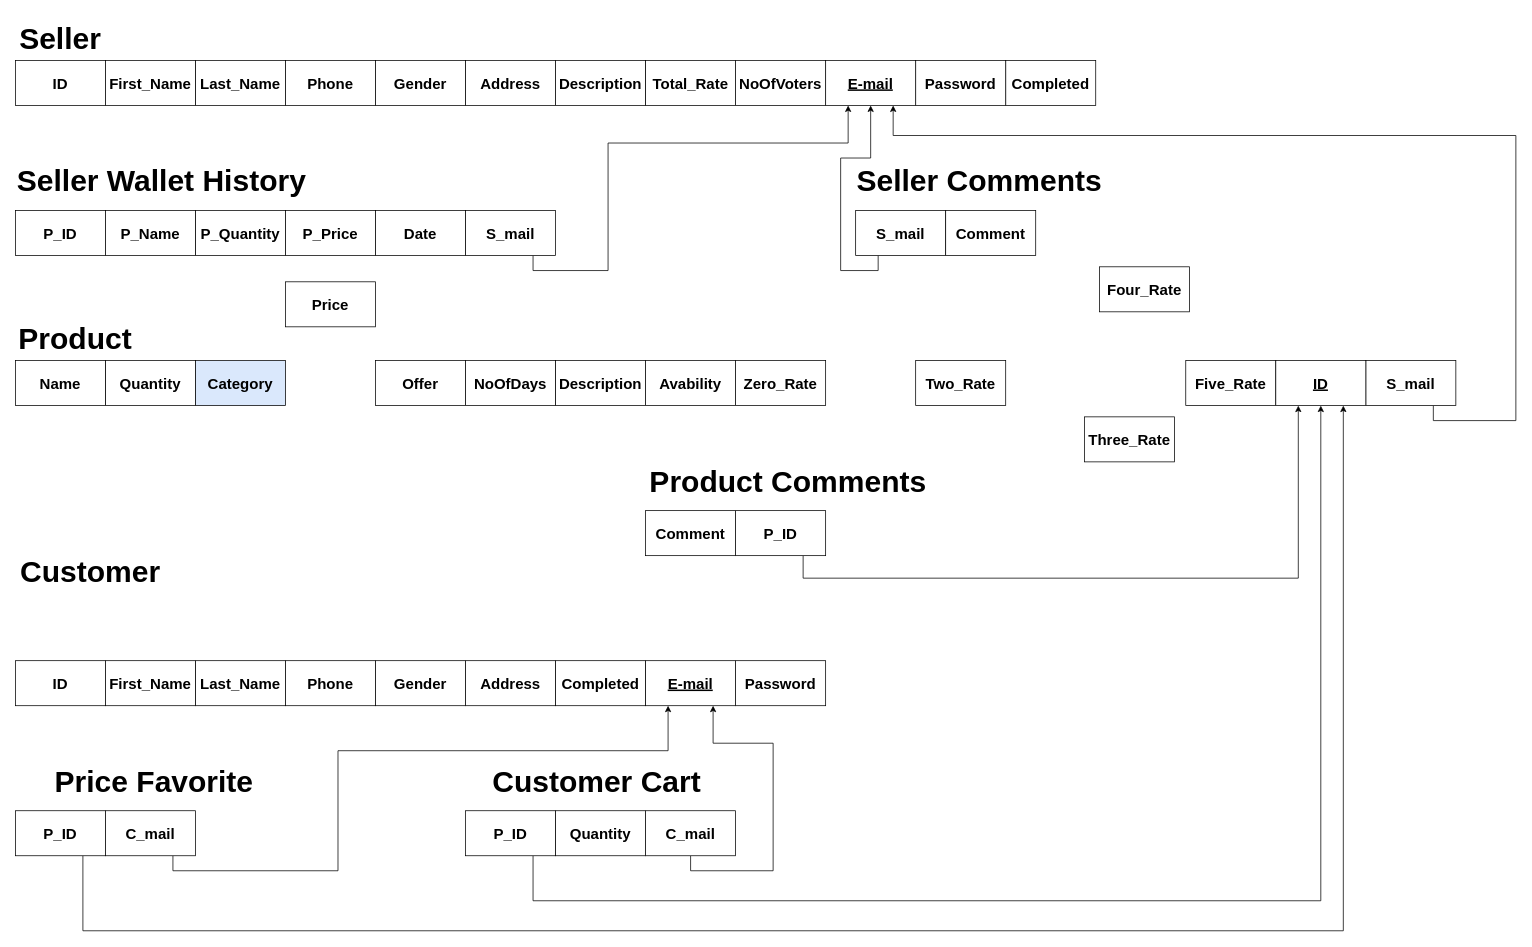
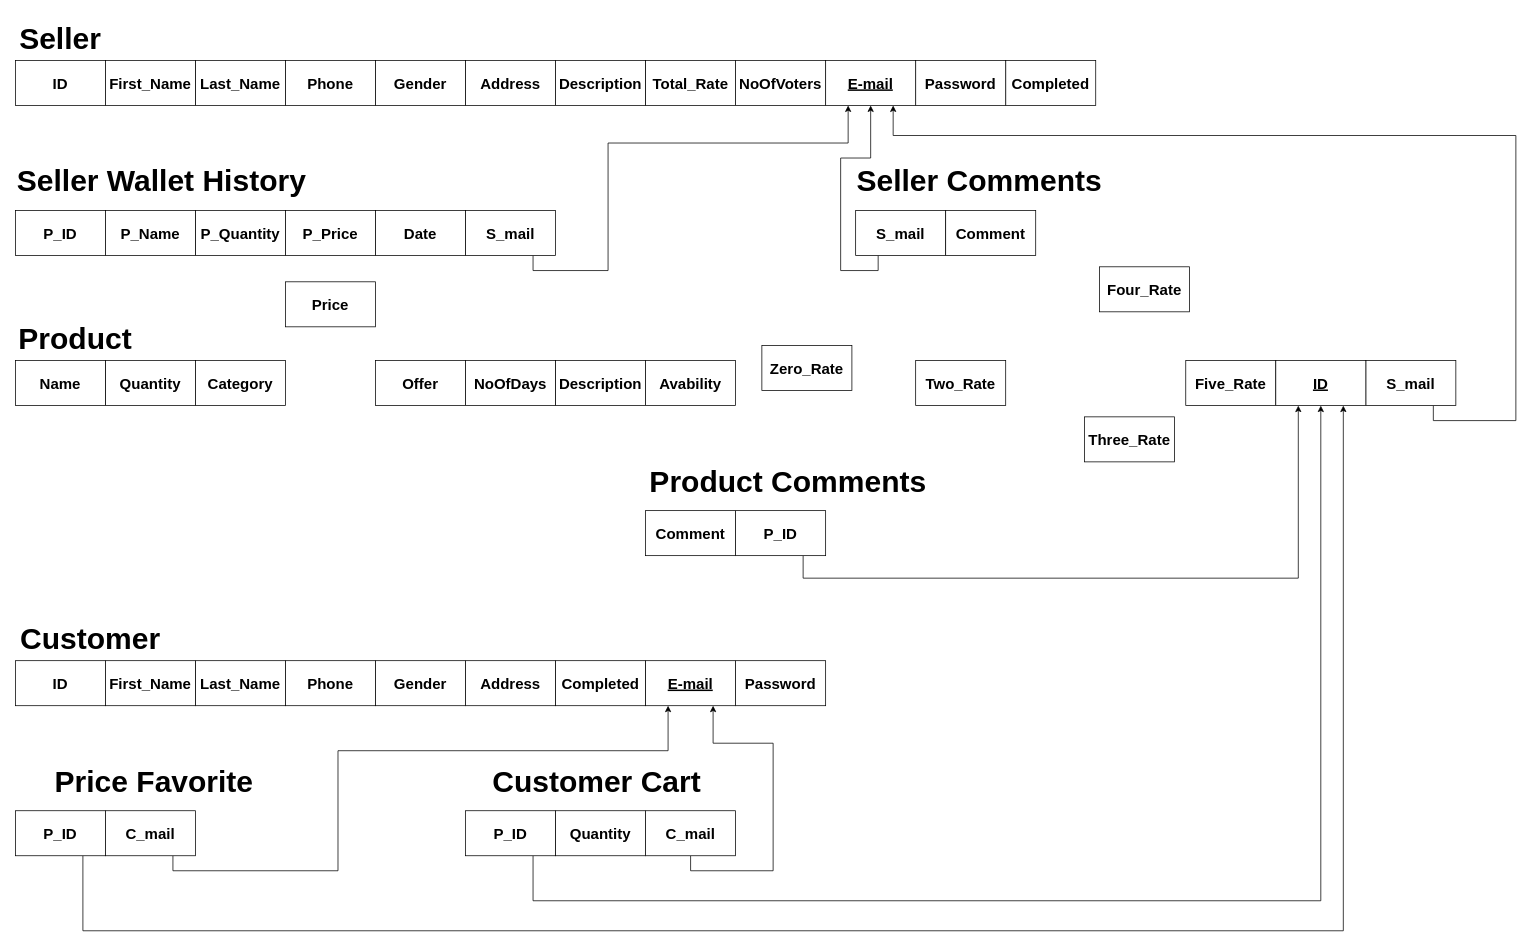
  <mxCell id="0" />
  <mxCell id="1" parent="0" />
  <mxCell id="2" style="edgeStyle=orthogonalEdgeStyle;rounded=0;orthogonalLoop=1;jettySize=auto;html=1;exitX=0.25;exitY=1;exitDx=0;exitDy=0;entryX=0.5;entryY=1;entryDx=0;entryDy=0;" parent="1" source="3" target="7" edge="1"><mxGeometry relative="1" as="geometry"><Array as="points"><mxPoint x="1170" y="360" /><mxPoint x="1120" y="360" /><mxPoint x="1120" y="210" /><mxPoint x="1160" y="210" /></Array></mxGeometry></mxCell>
  <mxCell id="3" value="&lt;span style=&quot;font-size: 20px&quot;&gt;&lt;b&gt;S_mail&lt;/b&gt;&lt;/span&gt;" style="rounded=0;whiteSpace=wrap;html=1;" parent="1" vertex="1"><mxGeometry x="1140" y="280" width="120" height="60" as="geometry" /></mxCell>
  <mxCell id="4" value="&lt;span style=&quot;font-size: 20px&quot;&gt;&lt;b&gt;Last_Name&lt;/b&gt;&lt;/span&gt;" style="rounded=0;whiteSpace=wrap;html=1;" parent="1" vertex="1"><mxGeometry x="260" y="80" width="120" height="60" as="geometry" /></mxCell>
  <mxCell id="5" value="&lt;span style=&quot;font-size: 20px&quot;&gt;&lt;b&gt;Completed&lt;/b&gt;&lt;/span&gt;" style="rounded=0;whiteSpace=wrap;html=1;" parent="1" vertex="1"><mxGeometry x="1340" y="80" width="120" height="60" as="geometry" /></mxCell>
  <mxCell id="6" value="&lt;span style=&quot;font-size: 20px&quot;&gt;&lt;b&gt;Password&lt;/b&gt;&lt;/span&gt;" style="rounded=0;whiteSpace=wrap;html=1;" parent="1" vertex="1"><mxGeometry x="1220" y="80" width="120" height="60" as="geometry" /></mxCell>
  <mxCell id="7" value="&lt;span style=&quot;font-size: 20px&quot;&gt;&lt;b&gt;&lt;u&gt;E-mail&lt;/u&gt;&lt;/b&gt;&lt;/span&gt;" style="rounded=0;whiteSpace=wrap;html=1;" parent="1" vertex="1"><mxGeometry x="1100" y="80" width="120" height="60" as="geometry" /></mxCell>
  <mxCell id="8" value="&lt;span style=&quot;font-size: 20px&quot;&gt;&lt;b&gt;NoOfVoters&lt;/b&gt;&lt;/span&gt;" style="rounded=0;whiteSpace=wrap;html=1;" parent="1" vertex="1"><mxGeometry x="980" y="80" width="120" height="60" as="geometry" /></mxCell>
  <mxCell id="9" value="&lt;b&gt;&lt;font style=&quot;font-size: 20px&quot;&gt;ID&lt;/font&gt;&lt;/b&gt;" style="rounded=0;whiteSpace=wrap;html=1;" parent="1" vertex="1"><mxGeometry x="20" y="80" width="120" height="60" as="geometry" /></mxCell>
  <mxCell id="10" value="&lt;b&gt;&lt;font style=&quot;font-size: 20px&quot;&gt;First_Name&lt;/font&gt;&lt;/b&gt;" style="rounded=0;whiteSpace=wrap;html=1;" parent="1" vertex="1"><mxGeometry x="140" y="80" width="120" height="60" as="geometry" /></mxCell>
  <mxCell id="11" value="&lt;span style=&quot;font-size: 20px&quot;&gt;&lt;b&gt;Phone&lt;/b&gt;&lt;/span&gt;" style="rounded=0;whiteSpace=wrap;html=1;" parent="1" vertex="1"><mxGeometry x="380" y="80" width="120" height="60" as="geometry" /></mxCell>
  <mxCell id="12" value="&lt;b&gt;&lt;font style=&quot;font-size: 20px&quot;&gt;Gender&lt;/font&gt;&lt;/b&gt;" style="rounded=0;whiteSpace=wrap;html=1;" parent="1" vertex="1"><mxGeometry x="500" y="80" width="120" height="60" as="geometry" /></mxCell>
  <mxCell id="13" value="&lt;span style=&quot;font-size: 20px&quot;&gt;&lt;b&gt;Description&lt;/b&gt;&lt;/span&gt;" style="rounded=0;whiteSpace=wrap;html=1;" parent="1" vertex="1"><mxGeometry x="740" y="80" width="120" height="60" as="geometry" /></mxCell>
  <mxCell id="14" value="&lt;span style=&quot;font-size: 20px&quot;&gt;&lt;b&gt;Total_Rate&lt;/b&gt;&lt;/span&gt;" style="rounded=0;whiteSpace=wrap;html=1;" parent="1" vertex="1"><mxGeometry x="860" y="80" width="120" height="60" as="geometry" /></mxCell>
  <mxCell id="15" value="&lt;b&gt;&lt;font style=&quot;font-size: 40px&quot;&gt;Seller&lt;/font&gt;&lt;/b&gt;" style="text;html=1;strokeColor=none;fillColor=none;align=center;verticalAlign=middle;whiteSpace=wrap;rounded=0;" parent="1" vertex="1"><mxGeometry x="20" y="20" width="120" height="60" as="geometry" /></mxCell>
  <mxCell id="16" value="&lt;b&gt;&lt;font style=&quot;font-size: 40px&quot;&gt;Seller Comments&lt;/font&gt;&lt;/b&gt;" style="text;html=1;strokeColor=none;fillColor=none;align=center;verticalAlign=middle;whiteSpace=wrap;rounded=0;" parent="1" vertex="1"><mxGeometry x="1140" y="210" width="330" height="60" as="geometry" /></mxCell>
  <mxCell id="17" value="&lt;span style=&quot;font-size: 20px&quot;&gt;&lt;b&gt;Address&lt;/b&gt;&lt;/span&gt;" style="rounded=0;whiteSpace=wrap;html=1;" parent="1" vertex="1"><mxGeometry x="620" y="880" width="120" height="60" as="geometry" /></mxCell>
  <mxCell id="18" value="&lt;span style=&quot;font-size: 20px&quot;&gt;&lt;b&gt;P_Quantity&lt;/b&gt;&lt;/span&gt;" style="rounded=0;whiteSpace=wrap;html=1;" parent="1" vertex="1"><mxGeometry x="260" y="280" width="120" height="60" as="geometry" /></mxCell>
  <mxCell id="19" value="&lt;span style=&quot;font-size: 20px&quot;&gt;&lt;b&gt;P_Price&lt;/b&gt;&lt;/span&gt;" style="rounded=0;whiteSpace=wrap;html=1;" parent="1" vertex="1"><mxGeometry x="380" y="280" width="120" height="60" as="geometry" /></mxCell>
  <mxCell id="20" value="&lt;span style=&quot;font-size: 20px&quot;&gt;&lt;b&gt;Date&lt;/b&gt;&lt;/span&gt;" style="rounded=0;whiteSpace=wrap;html=1;" parent="1" vertex="1"><mxGeometry x="500" y="280" width="120" height="60" as="geometry" /></mxCell>
  <mxCell id="21" value="&lt;span style=&quot;font-size: 20px&quot;&gt;&lt;b&gt;Comment&lt;/b&gt;&lt;/span&gt;" style="rounded=0;whiteSpace=wrap;html=1;" parent="1" vertex="1"><mxGeometry x="1260" y="280" width="120" height="60" as="geometry" /></mxCell>
  <mxCell id="22" value="&lt;b&gt;&lt;font style=&quot;font-size: 40px&quot;&gt;Seller Wallet History&lt;/font&gt;&lt;/b&gt;" style="text;html=1;strokeColor=none;fillColor=none;align=center;verticalAlign=middle;whiteSpace=wrap;rounded=0;" parent="1" vertex="1"><mxGeometry x="20" y="210" width="390" height="60" as="geometry" /></mxCell>
  <mxCell id="23" value="&lt;span style=&quot;font-size: 20px&quot;&gt;&lt;b&gt;P_ID&lt;/b&gt;&lt;/span&gt;" style="rounded=0;whiteSpace=wrap;html=1;" parent="1" vertex="1"><mxGeometry x="20" y="280" width="120" height="60" as="geometry" /></mxCell>
  <mxCell id="24" value="&lt;span style=&quot;font-size: 20px&quot;&gt;&lt;b&gt;P_Name&lt;/b&gt;&lt;/span&gt;" style="rounded=0;whiteSpace=wrap;html=1;" parent="1" vertex="1"><mxGeometry x="140" y="280" width="120" height="60" as="geometry" /></mxCell>
  <mxCell id="25" style="edgeStyle=orthogonalEdgeStyle;rounded=0;orthogonalLoop=1;jettySize=auto;html=1;exitX=0.75;exitY=1;exitDx=0;exitDy=0;entryX=0.25;entryY=1;entryDx=0;entryDy=0;" parent="1" source="26" target="7" edge="1"><mxGeometry relative="1" as="geometry"><Array as="points"><mxPoint x="710" y="360" /><mxPoint x="810" y="360" /><mxPoint x="810" y="190" /><mxPoint x="1130" y="190" /></Array></mxGeometry></mxCell>
  <mxCell id="26" value="&lt;span style=&quot;font-size: 20px&quot;&gt;&lt;b&gt;S_mail&lt;/b&gt;&lt;/span&gt;" style="rounded=0;whiteSpace=wrap;html=1;" parent="1" vertex="1"><mxGeometry x="620" y="280" width="120" height="60" as="geometry" /></mxCell>
  <mxCell id="27" value="&lt;span style=&quot;font-size: 20px&quot;&gt;&lt;b&gt;Last_Name&lt;/b&gt;&lt;/span&gt;" style="rounded=0;whiteSpace=wrap;html=1;" parent="1" vertex="1"><mxGeometry x="260" y="880" width="120" height="60" as="geometry" /></mxCell>
  <mxCell id="28" value="&lt;span style=&quot;font-size: 20px&quot;&gt;&lt;b&gt;Completed&lt;/b&gt;&lt;/span&gt;" style="rounded=0;whiteSpace=wrap;html=1;" parent="1" vertex="1"><mxGeometry x="740" y="880" width="120" height="60" as="geometry" /></mxCell>
  <mxCell id="29" value="&lt;span style=&quot;font-size: 20px&quot;&gt;&lt;b&gt;Password&lt;/b&gt;&lt;/span&gt;" style="rounded=0;whiteSpace=wrap;html=1;" parent="1" vertex="1"><mxGeometry x="980" y="880" width="120" height="60" as="geometry" /></mxCell>
  <mxCell id="30" value="&lt;span style=&quot;font-size: 20px&quot;&gt;&lt;b&gt;&lt;u&gt;E-mail&lt;/u&gt;&lt;/b&gt;&lt;/span&gt;" style="rounded=0;whiteSpace=wrap;html=1;" parent="1" vertex="1"><mxGeometry x="860" y="880" width="120" height="60" as="geometry" /></mxCell>
  <mxCell id="31" value="&lt;b&gt;&lt;font style=&quot;font-size: 20px&quot;&gt;ID&lt;/font&gt;&lt;/b&gt;" style="rounded=0;whiteSpace=wrap;html=1;" parent="1" vertex="1"><mxGeometry x="20" y="880" width="120" height="60" as="geometry" /></mxCell>
  <mxCell id="32" value="&lt;b&gt;&lt;font style=&quot;font-size: 20px&quot;&gt;First_Name&lt;/font&gt;&lt;/b&gt;" style="rounded=0;whiteSpace=wrap;html=1;" parent="1" vertex="1"><mxGeometry x="140" y="880" width="120" height="60" as="geometry" /></mxCell>
  <mxCell id="33" value="&lt;span style=&quot;font-size: 20px&quot;&gt;&lt;b&gt;Phone&lt;/b&gt;&lt;/span&gt;" style="rounded=0;whiteSpace=wrap;html=1;" parent="1" vertex="1"><mxGeometry x="380" y="880" width="120" height="60" as="geometry" /></mxCell>
  <mxCell id="34" value="&lt;b&gt;&lt;font style=&quot;font-size: 20px&quot;&gt;Gender&lt;/font&gt;&lt;/b&gt;" style="rounded=0;whiteSpace=wrap;html=1;" parent="1" vertex="1"><mxGeometry x="500" y="880" width="120" height="60" as="geometry" /></mxCell>
- <mxCell id="35" value="&lt;b&gt;&lt;font style=&quot;font-size: 40px&quot;&gt;Customer&lt;/font&gt;&lt;/b&gt;" style="text;html=1;strokeColor=none;fillColor=none;align=center;verticalAlign=middle;whiteSpace=wrap;rounded=0;" parent="1" vertex="1"><mxGeometry x="20" y="730" width="200" height="60" as="geometry" /></mxCell>
+ <mxCell id="35" value="&lt;b&gt;&lt;font style=&quot;font-size: 40px&quot;&gt;Customer&lt;/font&gt;&lt;/b&gt;" style="text;html=1;strokeColor=none;fillColor=none;align=center;verticalAlign=middle;whiteSpace=wrap;rounded=0;" parent="1" vertex="1"><mxGeometry x="20" y="820" width="200" height="60" as="geometry" /></mxCell>
  <mxCell id="36" value="&lt;b&gt;&lt;font style=&quot;font-size: 40px&quot;&gt;Price Favorite&lt;/font&gt;&lt;/b&gt;" style="text;html=1;strokeColor=none;fillColor=none;align=center;verticalAlign=middle;whiteSpace=wrap;rounded=0;" parent="1" vertex="1"><mxGeometry x="20" y="1010" width="370" height="60" as="geometry" /></mxCell>
  <mxCell id="37" style="edgeStyle=orthogonalEdgeStyle;rounded=0;orthogonalLoop=1;jettySize=auto;html=1;exitX=0.75;exitY=1;exitDx=0;exitDy=0;entryX=0.75;entryY=1;entryDx=0;entryDy=0;" parent="1" source="38" target="68" edge="1"><mxGeometry relative="1" as="geometry"><Array as="points"><mxPoint x="110" y="1240" /><mxPoint x="1790" y="1240" /></Array></mxGeometry></mxCell>
  <mxCell id="38" value="&lt;span style=&quot;font-size: 20px&quot;&gt;&lt;b&gt;P_ID&lt;/b&gt;&lt;/span&gt;" style="rounded=0;whiteSpace=wrap;html=1;" parent="1" vertex="1"><mxGeometry x="20" y="1080" width="120" height="60" as="geometry" /></mxCell>
  <mxCell id="39" style="edgeStyle=orthogonalEdgeStyle;rounded=0;orthogonalLoop=1;jettySize=auto;html=1;exitX=0.75;exitY=1;exitDx=0;exitDy=0;entryX=0.25;entryY=1;entryDx=0;entryDy=0;" parent="1" source="40" target="30" edge="1"><mxGeometry relative="1" as="geometry"><Array as="points"><mxPoint x="230" y="1160" /><mxPoint x="450" y="1160" /><mxPoint x="450" y="1000" /><mxPoint x="890" y="1000" /></Array></mxGeometry></mxCell>
  <mxCell id="40" value="&lt;span style=&quot;font-size: 20px&quot;&gt;&lt;b&gt;C_mail&lt;/b&gt;&lt;/span&gt;" style="rounded=0;whiteSpace=wrap;html=1;" parent="1" vertex="1"><mxGeometry x="140" y="1080" width="120" height="60" as="geometry" /></mxCell>
  <mxCell id="41" value="&lt;span style=&quot;font-size: 20px&quot;&gt;&lt;b&gt;Quantity&lt;/b&gt;&lt;/span&gt;" style="rounded=0;whiteSpace=wrap;html=1;" parent="1" vertex="1"><mxGeometry x="140" y="480" width="120" height="60" as="geometry" /></mxCell>
- <mxCell id="42" value="&lt;span style=&quot;font-size: 20px&quot;&gt;&lt;b&gt;Zero_Rate&lt;/b&gt;&lt;/span&gt;" style="rounded=0;whiteSpace=wrap;html=1;" parent="1" vertex="1"><mxGeometry x="980" y="480" width="120" height="60" as="geometry" /></mxCell>
+ <mxCell id="42" value="&lt;span style=&quot;font-size: 20px&quot;&gt;&lt;b&gt;Zero_Rate&lt;/b&gt;&lt;/span&gt;" style="rounded=0;whiteSpace=wrap;html=1;" parent="1" vertex="1"><mxGeometry x="1015" y="460" width="120" height="60" as="geometry" /></mxCell>
  <mxCell id="43" value="&lt;span style=&quot;font-size: 20px&quot;&gt;&lt;b&gt;Avability&lt;/b&gt;&lt;/span&gt;" style="rounded=0;whiteSpace=wrap;html=1;" parent="1" vertex="1"><mxGeometry x="860" y="480" width="120" height="60" as="geometry" /></mxCell>
  <mxCell id="44" value="&lt;span style=&quot;font-size: 20px&quot;&gt;&lt;b&gt;NoOfDays&lt;/b&gt;&lt;/span&gt;" style="rounded=0;whiteSpace=wrap;html=1;" parent="1" vertex="1"><mxGeometry x="620" y="480" width="120" height="60" as="geometry" /></mxCell>
  <mxCell id="45" value="&lt;b&gt;&lt;font style=&quot;font-size: 20px&quot;&gt;Name&lt;/font&gt;&lt;/b&gt;" style="rounded=0;whiteSpace=wrap;html=1;" parent="1" vertex="1"><mxGeometry x="20" y="480" width="120" height="60" as="geometry" /></mxCell>
- <mxCell id="46" value="&lt;span style=&quot;font-size: 20px&quot;&gt;&lt;b&gt;Category&lt;/b&gt;&lt;/span&gt;" style="rounded=0;whiteSpace=wrap;html=1;fillColor=#dae8fc;" parent="1" vertex="1"><mxGeometry x="260" y="480" width="120" height="60" as="geometry" /></mxCell>
+ <mxCell id="46" value="&lt;span style=&quot;font-size: 20px&quot;&gt;&lt;b&gt;Category&lt;/b&gt;&lt;/span&gt;" style="rounded=0;whiteSpace=wrap;html=1;" parent="1" vertex="1"><mxGeometry x="260" y="480" width="120" height="60" as="geometry" /></mxCell>
  <mxCell id="47" value="&lt;b&gt;&lt;font style=&quot;font-size: 20px&quot;&gt;Price&lt;/font&gt;&lt;/b&gt;" style="rounded=0;whiteSpace=wrap;html=1;" parent="1" vertex="1"><mxGeometry x="380" y="375" width="120" height="60" as="geometry" /></mxCell>
  <mxCell id="48" value="&lt;span style=&quot;font-size: 20px&quot;&gt;&lt;b&gt;Description&lt;/b&gt;&lt;/span&gt;" style="rounded=0;whiteSpace=wrap;html=1;" parent="1" vertex="1"><mxGeometry x="740" y="480" width="120" height="60" as="geometry" /></mxCell>
  <mxCell id="49" value="&lt;span style=&quot;font-size: 20px&quot;&gt;&lt;b&gt;Offer&lt;/b&gt;&lt;/span&gt;" style="rounded=0;whiteSpace=wrap;html=1;" parent="1" vertex="1"><mxGeometry x="500" y="480" width="120" height="60" as="geometry" /></mxCell>
  <mxCell id="50" value="&lt;b&gt;&lt;font style=&quot;font-size: 40px&quot;&gt;Product&lt;/font&gt;&lt;/b&gt;" style="text;html=1;strokeColor=none;fillColor=none;align=center;verticalAlign=middle;whiteSpace=wrap;rounded=0;" parent="1" vertex="1"><mxGeometry x="20" y="420" width="160" height="60" as="geometry" /></mxCell>
  <mxCell id="51" value="&lt;span style=&quot;font-size: 20px&quot;&gt;&lt;b&gt;Two_Rate&lt;/b&gt;&lt;/span&gt;" style="rounded=0;whiteSpace=wrap;html=1;" parent="1" vertex="1"><mxGeometry x="1220" y="480" width="120" height="60" as="geometry" /></mxCell>
  <mxCell id="52" value="&lt;span style=&quot;font-size: 20px&quot;&gt;&lt;b&gt;Three_Rate&lt;/b&gt;&lt;/span&gt;" style="rounded=0;whiteSpace=wrap;html=1;" parent="1" vertex="1"><mxGeometry x="1445" y="555" width="120" height="60" as="geometry" /></mxCell>
  <mxCell id="53" value="&lt;span style=&quot;font-size: 20px&quot;&gt;&lt;b&gt;Five_Rate&lt;/b&gt;&lt;/span&gt;" style="rounded=0;whiteSpace=wrap;html=1;" parent="1" vertex="1"><mxGeometry x="1580" y="480" width="120" height="60" as="geometry" /></mxCell>
  <mxCell id="54" value="&lt;span style=&quot;font-size: 20px&quot;&gt;&lt;b&gt;Four_Rate&lt;/b&gt;&lt;/span&gt;" style="rounded=0;whiteSpace=wrap;html=1;" parent="1" vertex="1"><mxGeometry x="1465" y="355" width="120" height="60" as="geometry" /></mxCell>
  <mxCell id="55" style="edgeStyle=orthogonalEdgeStyle;rounded=0;orthogonalLoop=1;jettySize=auto;html=1;exitX=0.75;exitY=1;exitDx=0;exitDy=0;entryX=0.75;entryY=1;entryDx=0;entryDy=0;" parent="1" source="56" target="7" edge="1"><mxGeometry relative="1" as="geometry"><Array as="points"><mxPoint x="1910" y="560" /><mxPoint x="2020" y="560" /><mxPoint x="2020" y="180" /><mxPoint x="1190" y="180" /></Array></mxGeometry></mxCell>
  <mxCell id="56" value="&lt;span style=&quot;font-size: 20px&quot;&gt;&lt;b&gt;S_mail&lt;/b&gt;&lt;/span&gt;" style="rounded=0;whiteSpace=wrap;html=1;" parent="1" vertex="1"><mxGeometry x="1820" y="480" width="120" height="60" as="geometry" /></mxCell>
  <mxCell id="57" style="edgeStyle=orthogonalEdgeStyle;rounded=0;orthogonalLoop=1;jettySize=auto;html=1;exitX=0.75;exitY=1;exitDx=0;exitDy=0;entryX=0.25;entryY=1;entryDx=0;entryDy=0;" parent="1" source="58" target="68" edge="1"><mxGeometry relative="1" as="geometry"><Array as="points"><mxPoint x="1070" y="770" /><mxPoint x="1730" y="770" /></Array></mxGeometry></mxCell>
  <mxCell id="58" value="&lt;span style=&quot;font-size: 20px&quot;&gt;&lt;b&gt;P_ID&lt;/b&gt;&lt;/span&gt;" style="rounded=0;whiteSpace=wrap;html=1;" parent="1" vertex="1"><mxGeometry x="980" y="680" width="120" height="60" as="geometry" /></mxCell>
  <mxCell id="59" value="&lt;b&gt;&lt;font style=&quot;font-size: 40px&quot;&gt;Product Comments&lt;/font&gt;&lt;/b&gt;" style="text;html=1;strokeColor=none;fillColor=none;align=center;verticalAlign=middle;whiteSpace=wrap;rounded=0;" parent="1" vertex="1"><mxGeometry x="860" y="610" width="380" height="60" as="geometry" /></mxCell>
  <mxCell id="60" value="&lt;span style=&quot;font-size: 20px&quot;&gt;&lt;b&gt;Comment&lt;/b&gt;&lt;/span&gt;" style="rounded=0;whiteSpace=wrap;html=1;" parent="1" vertex="1"><mxGeometry x="860" y="680" width="120" height="60" as="geometry" /></mxCell>
  <mxCell id="61" value="&lt;span style=&quot;font-size: 20px&quot;&gt;&lt;b&gt;Address&lt;/b&gt;&lt;/span&gt;" style="rounded=0;whiteSpace=wrap;html=1;" parent="1" vertex="1"><mxGeometry x="620" y="80" width="120" height="60" as="geometry" /></mxCell>
  <mxCell id="62" value="&lt;b&gt;&lt;font style=&quot;font-size: 40px&quot;&gt;Customer Cart&lt;/font&gt;&lt;/b&gt;" style="text;html=1;strokeColor=none;fillColor=none;align=center;verticalAlign=middle;whiteSpace=wrap;rounded=0;" parent="1" vertex="1"><mxGeometry x="645" y="1010" width="300" height="60" as="geometry" /></mxCell>
  <mxCell id="63" style="edgeStyle=orthogonalEdgeStyle;rounded=0;orthogonalLoop=1;jettySize=auto;html=1;exitX=0.75;exitY=1;exitDx=0;exitDy=0;entryX=0.5;entryY=1;entryDx=0;entryDy=0;" parent="1" source="64" target="68" edge="1"><mxGeometry relative="1" as="geometry"><Array as="points"><mxPoint x="710" y="1200" /><mxPoint x="1760" y="1200" /></Array></mxGeometry></mxCell>
  <mxCell id="64" value="&lt;span style=&quot;font-size: 20px&quot;&gt;&lt;b&gt;P_ID&lt;/b&gt;&lt;/span&gt;" style="rounded=0;whiteSpace=wrap;html=1;" parent="1" vertex="1"><mxGeometry x="620" y="1080" width="120" height="60" as="geometry" /></mxCell>
  <mxCell id="65" style="edgeStyle=orthogonalEdgeStyle;rounded=0;orthogonalLoop=1;jettySize=auto;html=1;exitX=0.5;exitY=1;exitDx=0;exitDy=0;entryX=0.75;entryY=1;entryDx=0;entryDy=0;" parent="1" source="66" target="30" edge="1"><mxGeometry relative="1" as="geometry"><Array as="points"><mxPoint x="920" y="1160" /><mxPoint x="1030" y="1160" /><mxPoint x="1030" y="990" /><mxPoint x="950" y="990" /></Array></mxGeometry></mxCell>
  <mxCell id="66" value="&lt;span style=&quot;font-size: 20px&quot;&gt;&lt;b&gt;C_mail&lt;/b&gt;&lt;/span&gt;" style="rounded=0;whiteSpace=wrap;html=1;" parent="1" vertex="1"><mxGeometry x="860" y="1080" width="120" height="60" as="geometry" /></mxCell>
  <mxCell id="67" value="&lt;span style=&quot;font-size: 20px&quot;&gt;&lt;b&gt;Quantity&lt;/b&gt;&lt;/span&gt;" style="rounded=0;whiteSpace=wrap;html=1;" parent="1" vertex="1"><mxGeometry x="740" y="1080" width="120" height="60" as="geometry" /></mxCell>
  <mxCell id="68" value="&lt;b&gt;&lt;font style=&quot;font-size: 20px&quot;&gt;&lt;u&gt;ID&lt;/u&gt;&lt;/font&gt;&lt;/b&gt;" style="rounded=0;whiteSpace=wrap;html=1;" parent="1" vertex="1"><mxGeometry x="1700" y="480" width="120" height="60" as="geometry" /></mxCell>
